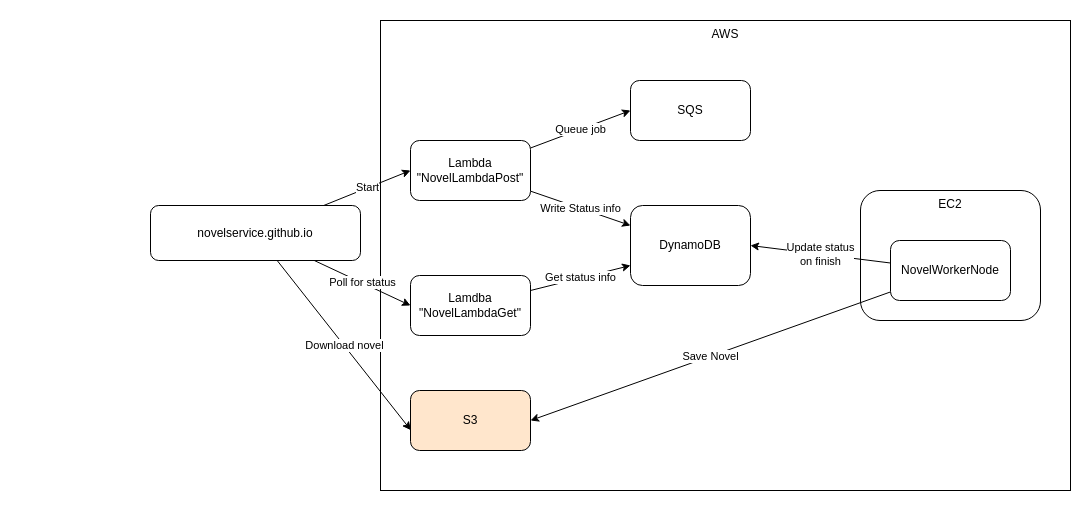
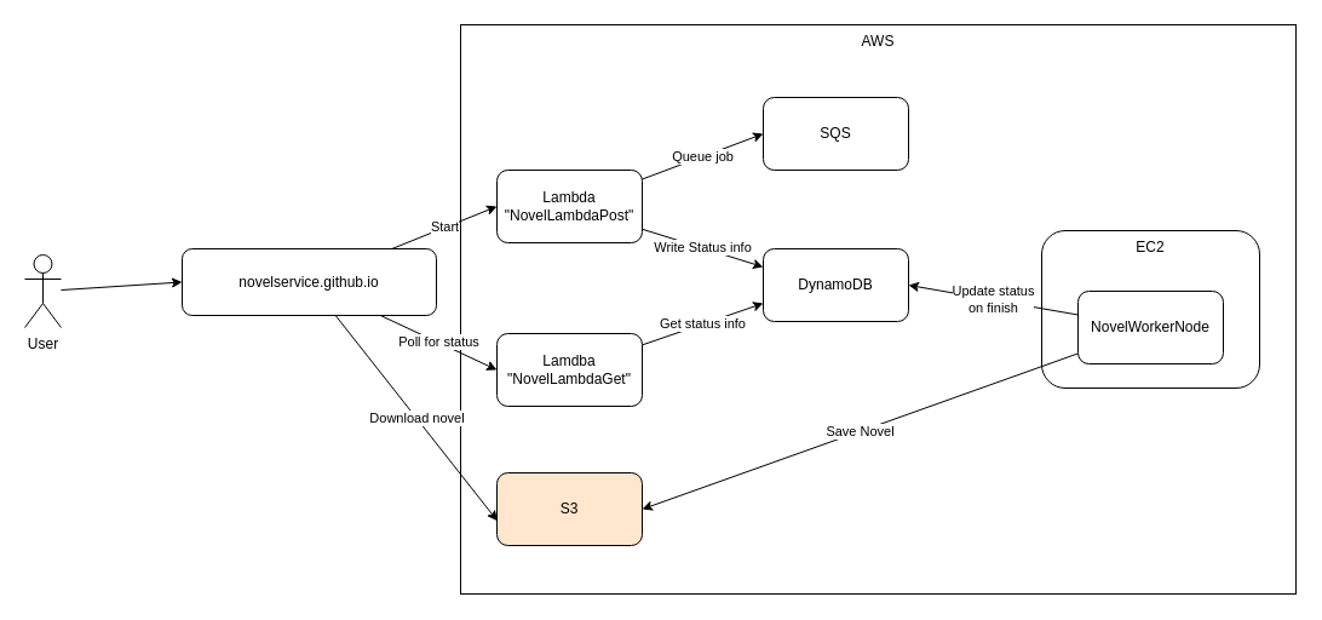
  <mxCell id="0" />
  <mxCell id="1" parent="0" />
  <mxCell id="2" value="AWS" style="rounded=0;whiteSpace=wrap;html=1;verticalAlign=top;" vertex="1" parent="1"><mxGeometry x="380" y="20" width="690" height="470" as="geometry" /></mxCell>
+ <mxCell id="3" style="edgeStyle=none;html=1;entryX=0;entryY=0.5;entryDx=0;entryDy=0;" edge="1" parent="1" source="4" target="8"><mxGeometry relative="1" as="geometry" /></mxCell>
+ <mxCell id="4" value="User" style="shape=umlActor;verticalLabelPosition=bottom;verticalAlign=top;html=1;outlineConnect=0;" vertex="1" parent="1"><mxGeometry x="20" y="210" width="30" height="60" as="geometry" /></mxCell>
  <mxCell id="5" value="Start" style="edgeStyle=none;html=1;entryX=0;entryY=0.5;entryDx=0;entryDy=0;" edge="1" parent="1" source="8" target="11"><mxGeometry relative="1" as="geometry" /></mxCell>
  <mxCell id="6" value="Download novel" style="edgeStyle=none;html=1;entryX=0.003;entryY=0.661;entryDx=0;entryDy=0;entryPerimeter=0;" edge="1" parent="1" source="8" target="16"><mxGeometry relative="1" as="geometry" /></mxCell>
  <mxCell id="7" value="Poll for status" style="edgeStyle=none;html=1;entryX=0;entryY=0.5;entryDx=0;entryDy=0;" edge="1" parent="1" source="8" target="13"><mxGeometry relative="1" as="geometry" /></mxCell>
  <mxCell id="8" value="novelservice.github.io" style="rounded=1;whiteSpace=wrap;html=1;" vertex="1" parent="1"><mxGeometry x="150" y="205" width="210" height="55" as="geometry" /></mxCell>
  <mxCell id="9" value="Queue job" style="edgeStyle=none;html=1;entryX=0;entryY=0.5;entryDx=0;entryDy=0;" edge="1" parent="1" source="11" target="14"><mxGeometry relative="1" as="geometry" /></mxCell>
  <mxCell id="10" value="Write Status info" style="edgeStyle=none;html=1;entryX=0;entryY=0.25;entryDx=0;entryDy=0;" edge="1" parent="1" source="11" target="15"><mxGeometry relative="1" as="geometry" /></mxCell>
  <mxCell id="11" value="Lambda&lt;br&gt;&quot;NovelLambdaPost&quot;" style="rounded=1;whiteSpace=wrap;html=1;" vertex="1" parent="1"><mxGeometry x="410" y="140" width="120" height="60" as="geometry" /></mxCell>
  <mxCell id="12" value="Get status info" style="edgeStyle=none;html=1;entryX=0;entryY=0.75;entryDx=0;entryDy=0;" edge="1" parent="1" source="13" target="15"><mxGeometry relative="1" as="geometry" /></mxCell>
  <mxCell id="13" value="Lamdba&lt;br&gt;&quot;NovelLambdaGet&quot;" style="rounded=1;whiteSpace=wrap;html=1;" vertex="1" parent="1"><mxGeometry x="410" y="275" width="120" height="60" as="geometry" /></mxCell>
  <mxCell id="14" value="SQS" style="rounded=1;whiteSpace=wrap;html=1;" vertex="1" parent="1"><mxGeometry x="630" y="80" width="120" height="60" as="geometry" /></mxCell>
- <mxCell id="15" value="DynamoDB" style="rounded=1;whiteSpace=wrap;html=1;" vertex="1" parent="1"><mxGeometry x="630" y="205" width="120" height="80" as="geometry" /></mxCell>
+ <mxCell id="15" value="DynamoDB" style="rounded=1;whiteSpace=wrap;html=1;" vertex="1" parent="1"><mxGeometry x="630" y="205" width="120" height="60" as="geometry" /></mxCell>
  <mxCell id="16" value="S3" style="rounded=1;whiteSpace=wrap;html=1;fillColor=#ffe6cc;" vertex="1" parent="1"><mxGeometry x="410" y="390" width="120" height="60" as="geometry" /></mxCell>
  <mxCell id="17" value="EC2" style="rounded=1;whiteSpace=wrap;html=1;verticalAlign=top;" vertex="1" parent="1"><mxGeometry x="860" y="190" width="180" height="130" as="geometry" /></mxCell>
  <mxCell id="18" value="Update status&lt;br&gt;on finish" style="edgeStyle=none;html=1;entryX=1;entryY=0.5;entryDx=0;entryDy=0;" edge="1" parent="1" source="20" target="15"><mxGeometry relative="1" as="geometry" /></mxCell>
  <mxCell id="19" value="Save Novel" style="edgeStyle=none;html=1;entryX=1;entryY=0.5;entryDx=0;entryDy=0;" edge="1" parent="1" source="20" target="16"><mxGeometry relative="1" as="geometry" /></mxCell>
  <mxCell id="20" value="NovelWorkerNode" style="rounded=1;whiteSpace=wrap;html=1;" vertex="1" parent="1"><mxGeometry x="890" y="240" width="120" height="60" as="geometry" /></mxCell>
